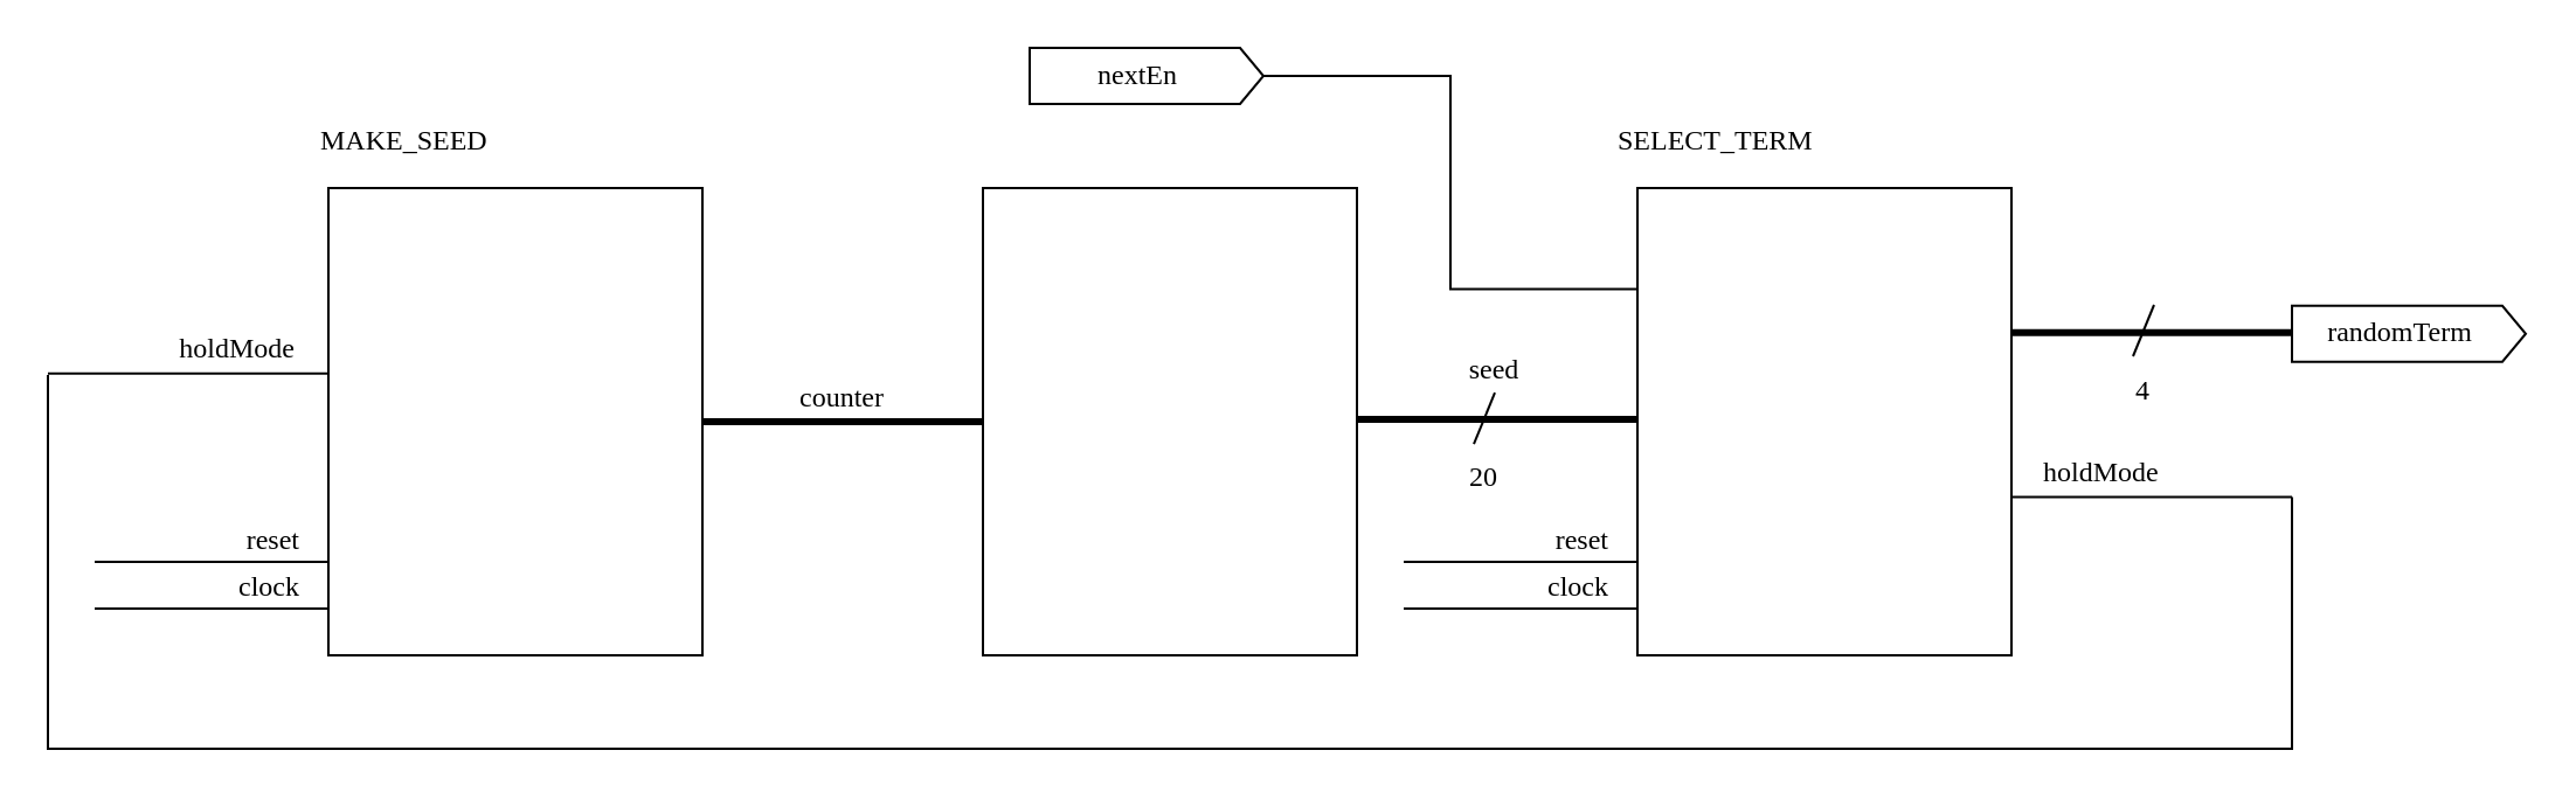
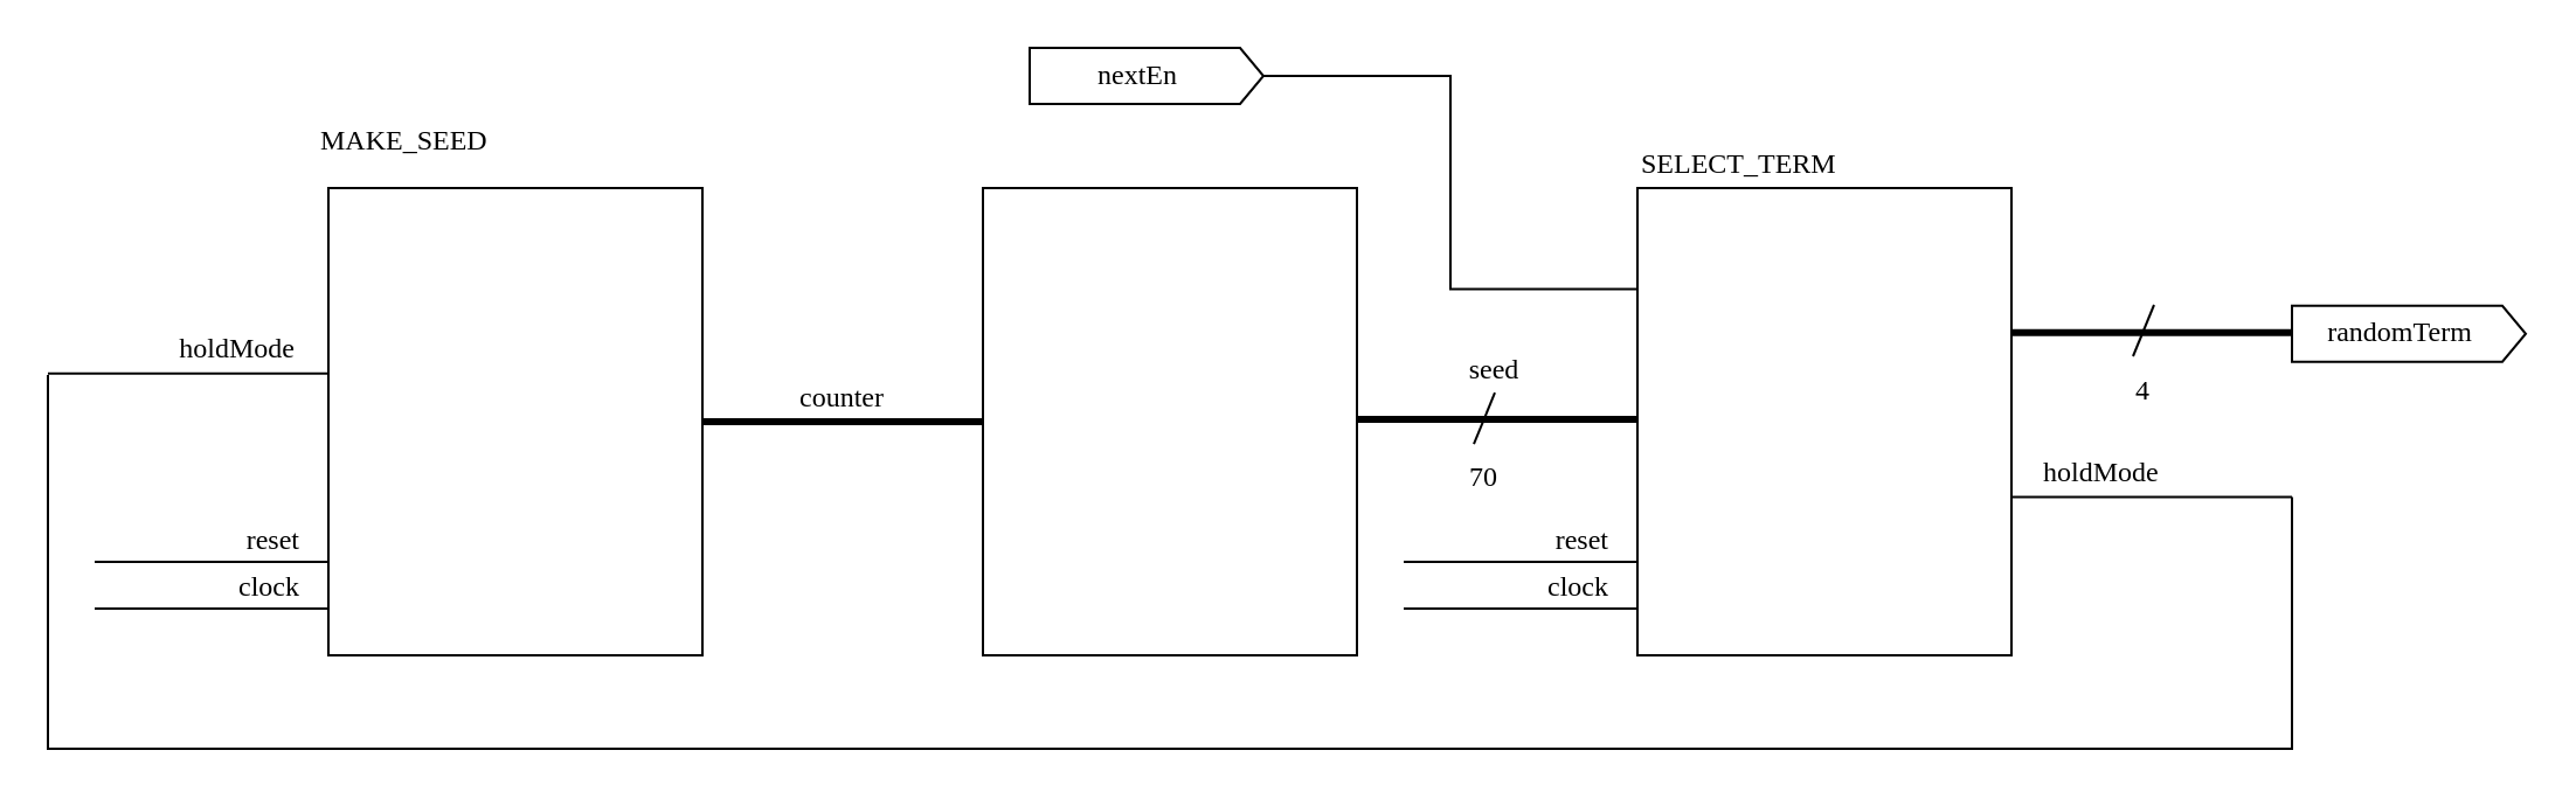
  <mxCell id="0" />
  <mxCell id="1" parent="0" />
  <mxCell id="2" value="" style="whiteSpace=wrap;html=1;" parent="1" vertex="1"><mxGeometry x="420" y="80" width="160" height="200" as="geometry" /></mxCell>
  <mxCell id="3" value="" style="endArrow=none;html=1;rounded=0;fontFamily=Lucida Console;fontSize=12;fontColor=default;exitX=1;exitY=0.4;exitDx=0;exitDy=0;exitPerimeter=0;strokeWidth=3;" edge="1" parent="1"><mxGeometry width="50" height="50" relative="1" as="geometry"><mxPoint x="580" y="178.99" as="sourcePoint" /><mxPoint x="700" y="179" as="targetPoint" /></mxGeometry></mxCell>
  <mxCell id="4" value="seed" style="text;html=1;align=center;verticalAlign=bottom;whiteSpace=wrap;rounded=0;fontFamily=Lucida Console;fontStyle=0" vertex="1" parent="1"><mxGeometry x="584" y="146.62" width="110" height="20" as="geometry" /></mxCell>
- <mxCell id="5" value="20" style="text;html=1;align=center;verticalAlign=bottom;whiteSpace=wrap;rounded=0;fontFamily=Lucida Console;fontStyle=0" vertex="1" parent="1"><mxGeometry x="604" y="193.37" width="61" height="20" as="geometry" /></mxCell>
+ <mxCell id="5" value="70" style="text;html=1;align=center;verticalAlign=bottom;whiteSpace=wrap;rounded=0;fontFamily=Lucida Console;fontStyle=0" vertex="1" parent="1"><mxGeometry x="604" y="193.37" width="61" height="20" as="geometry" /></mxCell>
  <mxCell id="6" value="" style="endArrow=none;html=1;rounded=0;strokeWidth=1;fontStyle=0;align=center;" edge="1" parent="1"><mxGeometry width="50" height="50" relative="1" as="geometry"><mxPoint x="630" y="189.62" as="sourcePoint" /><mxPoint x="639" y="167.62" as="targetPoint" /></mxGeometry></mxCell>
  <mxCell id="7" value="" style="endArrow=none;html=1;rounded=0;fontFamily=Lucida Console;fontSize=12;fontColor=default;exitX=0;exitY=1;exitDx=0;exitDy=0;align=right;strokeWidth=3;" edge="1" parent="1" source="8"><mxGeometry width="50" height="50" relative="1" as="geometry"><mxPoint x="260" y="180" as="sourcePoint" /><mxPoint x="420" y="180" as="targetPoint" /></mxGeometry></mxCell>
  <mxCell id="8" value="counter" style="text;html=1;align=center;verticalAlign=middle;whiteSpace=wrap;rounded=0;fontFamily=Lucida Console;spacingLeft=12;spacingRight=12;" vertex="1" parent="1"><mxGeometry x="300" y="160" width="120" height="20" as="geometry" /></mxCell>
  <mxCell id="9" value="" style="whiteSpace=wrap;html=1;" vertex="1" parent="1"><mxGeometry x="140" y="80" width="160" height="200" as="geometry" /></mxCell>
  <mxCell id="10" value="MAKE_SEED" style="text;html=1;align=left;verticalAlign=middle;whiteSpace=wrap;rounded=0;fontFamily=Lucida Console;" vertex="1" parent="1"><mxGeometry x="135" y="50" width="160" height="20" as="geometry" /></mxCell>
  <mxCell id="11" value="" style="endArrow=none;html=1;rounded=0;fontStyle=0" edge="1" parent="1"><mxGeometry width="50" height="50" relative="1" as="geometry"><mxPoint x="40" y="240" as="sourcePoint" /><mxPoint x="140" y="240" as="targetPoint" /><Array as="points"><mxPoint x="50" y="240" /></Array></mxGeometry></mxCell>
  <mxCell id="12" value="reset" style="text;html=1;align=right;verticalAlign=bottom;whiteSpace=wrap;rounded=0;fontFamily=Lucida Console;fontStyle=0" vertex="1" parent="1"><mxGeometry x="60" y="220" width="70" height="20" as="geometry" /></mxCell>
  <mxCell id="13" value="" style="endArrow=none;html=1;rounded=0;fontStyle=0" edge="1" parent="1"><mxGeometry width="50" height="50" relative="1" as="geometry"><mxPoint x="40" y="260" as="sourcePoint" /><mxPoint x="140" y="260" as="targetPoint" /><Array as="points"><mxPoint x="50" y="260" /></Array></mxGeometry></mxCell>
  <mxCell id="14" value="clock" style="text;html=1;align=right;verticalAlign=bottom;whiteSpace=wrap;rounded=0;fontFamily=Lucida Console;fontStyle=0" vertex="1" parent="1"><mxGeometry x="60" y="240" width="70" height="20" as="geometry" /></mxCell>
  <mxCell id="15" value="" style="whiteSpace=wrap;html=1;" vertex="1" parent="1"><mxGeometry x="700" y="80" width="160" height="200" as="geometry" /></mxCell>
- <mxCell id="16" value="SELECT_TERM" style="text;html=1;align=left;verticalAlign=middle;whiteSpace=wrap;rounded=0;fontFamily=Lucida Console;" vertex="1" parent="1"><mxGeometry x="690" y="50" width="160" height="20" as="geometry" /></mxCell>
+ <mxCell id="16" value="SELECT_TERM" style="text;html=1;align=left;verticalAlign=middle;whiteSpace=wrap;rounded=0;fontFamily=Lucida Console;" vertex="1" parent="1"><mxGeometry x="700" y="60" width="160" height="20" as="geometry" /></mxCell>
  <mxCell id="17" value="" style="endArrow=none;html=1;rounded=0;fontFamily=Lucida Console;fontSize=12;fontColor=default;exitX=0;exitY=1;exitDx=0;exitDy=0;entryX=1;entryY=1;entryDx=0;entryDy=0;strokeWidth=3;" edge="1" parent="1"><mxGeometry width="50" height="50" relative="1" as="geometry"><mxPoint x="860" y="141.88" as="sourcePoint" /><mxPoint x="980" y="141.88" as="targetPoint" /></mxGeometry></mxCell>
  <mxCell id="18" value="4" style="text;html=1;align=center;verticalAlign=bottom;whiteSpace=wrap;rounded=0;fontFamily=Lucida Console;fontStyle=0" vertex="1" parent="1"><mxGeometry x="886" y="155.75" width="61" height="20" as="geometry" /></mxCell>
  <mxCell id="19" value="" style="endArrow=none;html=1;rounded=0;strokeWidth=1;fontStyle=0;align=center;" edge="1" parent="1"><mxGeometry width="50" height="50" relative="1" as="geometry"><mxPoint x="912" y="152" as="sourcePoint" /><mxPoint x="921" y="130" as="targetPoint" /></mxGeometry></mxCell>
  <mxCell id="20" value="randomTerm" style="html=1;shadow=0;dashed=0;align=center;verticalAlign=middle;shape=mxgraph.arrows2.arrow;dy=0;dx=10;notch=0;fontFamily=Lucida Console;spacingRight=8;" vertex="1" parent="1"><mxGeometry x="980" y="130.38" width="100" height="24" as="geometry" /></mxCell>
  <mxCell id="21" style="edgeStyle=orthogonalEdgeStyle;rounded=0;orthogonalLoop=1;jettySize=auto;html=1;exitX=1;exitY=0.5;exitDx=0;exitDy=0;exitPerimeter=0;endArrow=none;startFill=0;entryX=0;entryY=0.216;entryDx=0;entryDy=0;entryPerimeter=0;" edge="1" parent="1" source="22" target="15"><mxGeometry relative="1" as="geometry"><mxPoint x="700" y="140" as="targetPoint" /><Array as="points"><mxPoint x="620" y="32" /><mxPoint x="620" y="123" /></Array></mxGeometry></mxCell>
  <mxCell id="22" value="nextEn" style="html=1;shadow=0;dashed=0;align=center;verticalAlign=middle;shape=mxgraph.arrows2.arrow;dy=0;dx=10;notch=0;fontFamily=Lucida Console;spacingRight=8;" vertex="1" parent="1"><mxGeometry x="440" y="20" width="100" height="24" as="geometry" /></mxCell>
  <mxCell id="23" value="" style="endArrow=none;html=1;rounded=0;fontStyle=0" edge="1" parent="1"><mxGeometry width="50" height="50" relative="1" as="geometry"><mxPoint x="600" y="240" as="sourcePoint" /><mxPoint x="700" y="240" as="targetPoint" /><Array as="points"><mxPoint x="610" y="240" /></Array></mxGeometry></mxCell>
  <mxCell id="24" value="reset" style="text;html=1;align=right;verticalAlign=bottom;whiteSpace=wrap;rounded=0;fontFamily=Lucida Console;fontStyle=0" vertex="1" parent="1"><mxGeometry x="620" y="220" width="70" height="20" as="geometry" /></mxCell>
  <mxCell id="25" value="" style="endArrow=none;html=1;rounded=0;fontStyle=0" edge="1" parent="1"><mxGeometry width="50" height="50" relative="1" as="geometry"><mxPoint x="600" y="260" as="sourcePoint" /><mxPoint x="700" y="260" as="targetPoint" /><Array as="points"><mxPoint x="610" y="260" /></Array></mxGeometry></mxCell>
  <mxCell id="26" value="clock" style="text;html=1;align=right;verticalAlign=bottom;whiteSpace=wrap;rounded=0;fontFamily=Lucida Console;fontStyle=0" vertex="1" parent="1"><mxGeometry x="620" y="240" width="70" height="20" as="geometry" /></mxCell>
  <mxCell id="27" value="" style="endArrow=none;html=1;rounded=0;fontFamily=Lucida Console;fontSize=12;fontColor=default;edgeStyle=elbowEdgeStyle;elbow=vertical;exitX=1;exitY=1;exitDx=0;exitDy=0;" edge="1" source="31" parent="1"><mxGeometry width="50" height="50" relative="1" as="geometry"><mxPoint x="1030" y="213" as="sourcePoint" /><mxPoint x="20" y="160" as="targetPoint" /><Array as="points"><mxPoint x="490" y="320" /><mxPoint x="140" y="300" /></Array></mxGeometry></mxCell>
  <mxCell id="28" value="" style="endArrow=none;html=1;rounded=0;fontFamily=Lucida Console;fontSize=12;fontColor=default;exitX=0;exitY=1;exitDx=0;exitDy=0;entryX=1;entryY=1;entryDx=0;entryDy=0;" edge="1" source="29" target="29" parent="1"><mxGeometry width="50" height="50" relative="1" as="geometry"><mxPoint x="-20" y="160.43" as="sourcePoint" /><mxPoint x="140" y="160.43" as="targetPoint" /></mxGeometry></mxCell>
  <mxCell id="29" value="holdMode" style="text;html=1;align=right;verticalAlign=middle;whiteSpace=wrap;rounded=0;fontFamily=Lucida Console;spacingLeft=12;spacingRight=12;" vertex="1" parent="1"><mxGeometry x="20" y="139.43" width="120" height="20" as="geometry" /></mxCell>
  <mxCell id="30" value="" style="endArrow=none;html=1;rounded=0;fontFamily=Lucida Console;fontSize=12;fontColor=default;exitX=0;exitY=1;exitDx=0;exitDy=0;entryX=1;entryY=1;entryDx=0;entryDy=0;" edge="1" parent="1" source="31" target="31"><mxGeometry width="50" height="50" relative="1" as="geometry"><mxPoint x="820" y="213.19" as="sourcePoint" /><mxPoint x="980" y="213.19" as="targetPoint" /></mxGeometry></mxCell>
  <mxCell id="31" value="holdMode" style="text;html=1;align=left;verticalAlign=middle;whiteSpace=wrap;rounded=0;fontFamily=Lucida Console;spacingLeft=12;spacingRight=12;" vertex="1" parent="1"><mxGeometry x="860" y="192.19" width="120" height="20" as="geometry" /></mxCell>
